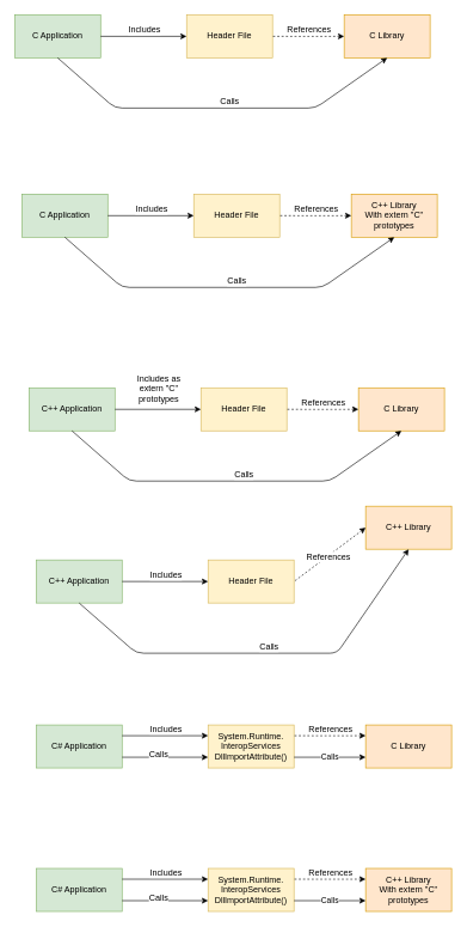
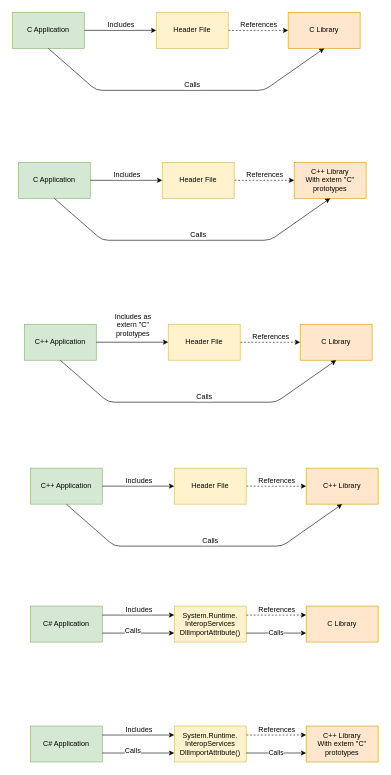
  <mxCell id="0" />
  <mxCell id="1" parent="0" />
  <mxCell id="2" value="C Application" style="rounded=0;whiteSpace=wrap;html=1;fillColor=#d5e8d4;strokeColor=#82b366;" parent="1" vertex="1"><mxGeometry x="20" y="20" width="120" height="60" as="geometry" /></mxCell>
  <mxCell id="3" value="Header File" style="rounded=0;whiteSpace=wrap;html=1;fillColor=#fff2cc;strokeColor=#d6b656;" parent="1" vertex="1"><mxGeometry x="260" y="20" width="120" height="60" as="geometry" /></mxCell>
  <mxCell id="4" value="C Library" style="rounded=0;whiteSpace=wrap;html=1;fillColor=#ffe6cc;strokeColor=#d79b00;" parent="1" vertex="1"><mxGeometry x="480" y="20" width="120" height="60" as="geometry" /></mxCell>
  <mxCell id="5" value="" style="endArrow=none;html=1;exitX=0;exitY=0.5;exitDx=0;exitDy=0;entryX=1;entryY=0.5;entryDx=0;entryDy=0;startArrow=classic;startFill=1;endFill=0;" parent="1" source="3" target="2" edge="1"><mxGeometry width="50" height="50" relative="1" as="geometry"><mxPoint x="130" y="240" as="sourcePoint" /><mxPoint x="180" y="190" as="targetPoint" /></mxGeometry></mxCell>
  <mxCell id="6" value="Includes" style="text;html=1;align=center;verticalAlign=middle;resizable=0;points=[];;labelBackgroundColor=#ffffff;" parent="5" vertex="1" connectable="0"><mxGeometry x="0.533" relative="1" as="geometry"><mxPoint x="32" y="-10" as="offset" /></mxGeometry></mxCell>
  <mxCell id="7" value="" style="endArrow=none;html=1;entryX=1;entryY=0.5;entryDx=0;entryDy=0;exitX=0;exitY=0.5;exitDx=0;exitDy=0;dashed=1;startArrow=classic;startFill=1;endFill=0;" parent="1" source="4" target="3" edge="1"><mxGeometry width="50" height="50" relative="1" as="geometry"><mxPoint x="320" y="260" as="sourcePoint" /><mxPoint x="370" y="210" as="targetPoint" /></mxGeometry></mxCell>
  <mxCell id="8" value="References" style="text;html=1;align=center;verticalAlign=middle;resizable=0;points=[];;labelBackgroundColor=#ffffff;" parent="7" vertex="1" connectable="0"><mxGeometry x="0.32" y="-3" relative="1" as="geometry"><mxPoint x="16" y="-7" as="offset" /></mxGeometry></mxCell>
  <mxCell id="9" value="" style="endArrow=none;html=1;exitX=0.5;exitY=1;exitDx=0;exitDy=0;entryX=0.5;entryY=1;entryDx=0;entryDy=0;startArrow=classic;startFill=1;endFill=0;" parent="1" source="4" target="2" edge="1"><mxGeometry width="50" height="50" relative="1" as="geometry"><mxPoint x="270" y="280" as="sourcePoint" /><mxPoint x="320" y="230" as="targetPoint" /><Array as="points"><mxPoint x="440" y="150" /><mxPoint x="160" y="150" /></Array></mxGeometry></mxCell>
  <mxCell id="10" value="Calls" style="text;html=1;align=center;verticalAlign=middle;resizable=0;points=[];;labelBackgroundColor=#ffffff;" parent="9" vertex="1" connectable="0"><mxGeometry x="0.094" y="-1" relative="1" as="geometry"><mxPoint x="35.93" y="-9" as="offset" /></mxGeometry></mxCell>
  <mxCell id="11" value="C Application" style="rounded=0;whiteSpace=wrap;html=1;fillColor=#d5e8d4;strokeColor=#82b366;" parent="1" vertex="1"><mxGeometry x="30" y="270" width="120" height="60" as="geometry" /></mxCell>
  <mxCell id="12" value="Header File" style="rounded=0;whiteSpace=wrap;html=1;fillColor=#fff2cc;strokeColor=#d6b656;" parent="1" vertex="1"><mxGeometry x="270" y="270" width="120" height="60" as="geometry" /></mxCell>
  <mxCell id="13" value="C++ Library&lt;br&gt;With extern &quot;C&quot; prototypes" style="rounded=0;whiteSpace=wrap;html=1;fillColor=#ffe6cc;strokeColor=#d79b00;" parent="1" vertex="1"><mxGeometry x="490" y="270" width="120" height="60" as="geometry" /></mxCell>
  <mxCell id="14" value="" style="endArrow=none;html=1;exitX=0;exitY=0.5;exitDx=0;exitDy=0;entryX=1;entryY=0.5;entryDx=0;entryDy=0;startArrow=classic;startFill=1;endFill=0;" parent="1" source="12" target="11" edge="1"><mxGeometry width="50" height="50" relative="1" as="geometry"><mxPoint x="140" y="490" as="sourcePoint" /><mxPoint x="190" y="440" as="targetPoint" /></mxGeometry></mxCell>
  <mxCell id="15" value="Includes" style="text;html=1;align=center;verticalAlign=middle;resizable=0;points=[];;labelBackgroundColor=#ffffff;" parent="14" vertex="1" connectable="0"><mxGeometry x="0.533" relative="1" as="geometry"><mxPoint x="32" y="-10" as="offset" /></mxGeometry></mxCell>
  <mxCell id="16" value="" style="endArrow=none;html=1;entryX=1;entryY=0.5;entryDx=0;entryDy=0;exitX=0;exitY=0.5;exitDx=0;exitDy=0;dashed=1;startArrow=classic;startFill=1;endFill=0;" parent="1" source="13" target="12" edge="1"><mxGeometry width="50" height="50" relative="1" as="geometry"><mxPoint x="330" y="510" as="sourcePoint" /><mxPoint x="380" y="460" as="targetPoint" /></mxGeometry></mxCell>
  <mxCell id="17" value="References" style="text;html=1;align=center;verticalAlign=middle;resizable=0;points=[];;labelBackgroundColor=#ffffff;" parent="16" vertex="1" connectable="0"><mxGeometry x="0.32" y="-3" relative="1" as="geometry"><mxPoint x="16" y="-7" as="offset" /></mxGeometry></mxCell>
  <mxCell id="18" value="" style="endArrow=none;html=1;exitX=0.5;exitY=1;exitDx=0;exitDy=0;entryX=0.5;entryY=1;entryDx=0;entryDy=0;startArrow=classic;startFill=1;endFill=0;" parent="1" source="13" target="11" edge="1"><mxGeometry width="50" height="50" relative="1" as="geometry"><mxPoint x="280" y="530" as="sourcePoint" /><mxPoint x="330" y="480" as="targetPoint" /><Array as="points"><mxPoint x="450" y="400" /><mxPoint x="170" y="400" /></Array></mxGeometry></mxCell>
  <mxCell id="19" value="Calls" style="text;html=1;align=center;verticalAlign=middle;resizable=0;points=[];;labelBackgroundColor=#ffffff;" parent="18" vertex="1" connectable="0"><mxGeometry x="0.094" y="-1" relative="1" as="geometry"><mxPoint x="35.93" y="-9" as="offset" /></mxGeometry></mxCell>
  <mxCell id="20" value="C++ Application" style="rounded=0;whiteSpace=wrap;html=1;fillColor=#d5e8d4;strokeColor=#82b366;" parent="1" vertex="1"><mxGeometry x="40" y="540" width="120" height="60" as="geometry" /></mxCell>
  <mxCell id="21" value="Header File" style="rounded=0;whiteSpace=wrap;html=1;fillColor=#fff2cc;strokeColor=#d6b656;" parent="1" vertex="1"><mxGeometry x="280" y="540" width="120" height="60" as="geometry" /></mxCell>
  <mxCell id="22" value="C Library" style="rounded=0;whiteSpace=wrap;html=1;fillColor=#ffe6cc;strokeColor=#d79b00;" parent="1" vertex="1"><mxGeometry x="500" y="540" width="120" height="60" as="geometry" /></mxCell>
  <mxCell id="23" value="" style="endArrow=none;html=1;exitX=0;exitY=0.5;exitDx=0;exitDy=0;entryX=1;entryY=0.5;entryDx=0;entryDy=0;startArrow=classic;startFill=1;endFill=0;" parent="1" source="21" target="20" edge="1"><mxGeometry width="50" height="50" relative="1" as="geometry"><mxPoint x="150" y="760" as="sourcePoint" /><mxPoint x="200" y="710" as="targetPoint" /></mxGeometry></mxCell>
  <mxCell id="24" value="Includes as&lt;br&gt;extern &quot;C&quot;&lt;br&gt;prototypes" style="text;html=1;align=center;verticalAlign=middle;resizable=0;points=[];;labelBackgroundColor=#ffffff;" parent="23" vertex="1" connectable="0"><mxGeometry x="0.533" relative="1" as="geometry"><mxPoint x="32" y="-30" as="offset" /></mxGeometry></mxCell>
  <mxCell id="25" value="" style="endArrow=none;html=1;entryX=1;entryY=0.5;entryDx=0;entryDy=0;exitX=0;exitY=0.5;exitDx=0;exitDy=0;dashed=1;startArrow=classic;startFill=1;endFill=0;" parent="1" source="22" target="21" edge="1"><mxGeometry width="50" height="50" relative="1" as="geometry"><mxPoint x="340" y="780" as="sourcePoint" /><mxPoint x="390" y="730" as="targetPoint" /></mxGeometry></mxCell>
  <mxCell id="26" value="References" style="text;html=1;align=center;verticalAlign=middle;resizable=0;points=[];;labelBackgroundColor=#ffffff;" parent="25" vertex="1" connectable="0"><mxGeometry x="0.32" y="-3" relative="1" as="geometry"><mxPoint x="16" y="-7" as="offset" /></mxGeometry></mxCell>
  <mxCell id="27" value="" style="endArrow=none;html=1;exitX=0.5;exitY=1;exitDx=0;exitDy=0;entryX=0.5;entryY=1;entryDx=0;entryDy=0;startArrow=classic;startFill=1;endFill=0;" parent="1" source="22" target="20" edge="1"><mxGeometry width="50" height="50" relative="1" as="geometry"><mxPoint x="290" y="800" as="sourcePoint" /><mxPoint x="340" y="750" as="targetPoint" /><Array as="points"><mxPoint x="460" y="670" /><mxPoint x="180" y="670" /></Array></mxGeometry></mxCell>
  <mxCell id="28" value="Calls" style="text;html=1;align=center;verticalAlign=middle;resizable=0;points=[];;labelBackgroundColor=#ffffff;" parent="27" vertex="1" connectable="0"><mxGeometry x="0.094" y="-1" relative="1" as="geometry"><mxPoint x="35.93" y="-9" as="offset" /></mxGeometry></mxCell>
  <mxCell id="29" value="C++ Application" style="rounded=0;whiteSpace=wrap;html=1;fillColor=#d5e8d4;strokeColor=#82b366;" parent="1" vertex="1"><mxGeometry x="50" y="780" width="120" height="60" as="geometry" /></mxCell>
  <mxCell id="30" value="Header File" style="rounded=0;whiteSpace=wrap;html=1;fillColor=#fff2cc;strokeColor=#d6b656;" parent="1" vertex="1"><mxGeometry x="290" y="780" width="120" height="60" as="geometry" /></mxCell>
- <mxCell id="31" value="C++ Library" style="rounded=0;whiteSpace=wrap;html=1;fillColor=#ffe6cc;strokeColor=#d79b00;" parent="1" vertex="1"><mxGeometry x="510" y="705" width="120" height="60" as="geometry" /></mxCell>
+ <mxCell id="31" value="C++ Library" style="rounded=0;whiteSpace=wrap;html=1;fillColor=#ffe6cc;strokeColor=#d79b00;" parent="1" vertex="1"><mxGeometry x="510" y="780" width="120" height="60" as="geometry" /></mxCell>
  <mxCell id="32" value="" style="endArrow=none;html=1;exitX=0;exitY=0.5;exitDx=0;exitDy=0;entryX=1;entryY=0.5;entryDx=0;entryDy=0;startArrow=classic;startFill=1;endFill=0;" parent="1" source="30" target="29" edge="1"><mxGeometry width="50" height="50" relative="1" as="geometry"><mxPoint x="160" y="1000" as="sourcePoint" /><mxPoint x="210" y="950" as="targetPoint" /></mxGeometry></mxCell>
  <mxCell id="33" value="Includes" style="text;html=1;align=center;verticalAlign=middle;resizable=0;points=[];;labelBackgroundColor=#ffffff;" parent="32" vertex="1" connectable="0"><mxGeometry x="0.533" relative="1" as="geometry"><mxPoint x="32" y="-10" as="offset" /></mxGeometry></mxCell>
  <mxCell id="34" value="" style="endArrow=none;html=1;entryX=1;entryY=0.5;entryDx=0;entryDy=0;exitX=0;exitY=0.5;exitDx=0;exitDy=0;dashed=1;startArrow=classic;startFill=1;endFill=0;" parent="1" source="31" target="30" edge="1"><mxGeometry width="50" height="50" relative="1" as="geometry"><mxPoint x="350" y="1020" as="sourcePoint" /><mxPoint x="400" y="970" as="targetPoint" /></mxGeometry></mxCell>
  <mxCell id="35" value="References" style="text;html=1;align=center;verticalAlign=middle;resizable=0;points=[];;labelBackgroundColor=#ffffff;" parent="34" vertex="1" connectable="0"><mxGeometry x="0.32" y="-3" relative="1" as="geometry"><mxPoint x="16" y="-7" as="offset" /></mxGeometry></mxCell>
  <mxCell id="36" value="" style="endArrow=none;html=1;exitX=0.5;exitY=1;exitDx=0;exitDy=0;entryX=0.5;entryY=1;entryDx=0;entryDy=0;startArrow=classic;startFill=1;endFill=0;" parent="1" source="31" target="29" edge="1"><mxGeometry width="50" height="50" relative="1" as="geometry"><mxPoint x="300" y="1040" as="sourcePoint" /><mxPoint x="350" y="990" as="targetPoint" /><Array as="points"><mxPoint x="470" y="910" /><mxPoint x="190" y="910" /></Array></mxGeometry></mxCell>
  <mxCell id="37" value="Calls" style="text;html=1;align=center;verticalAlign=middle;resizable=0;points=[];;labelBackgroundColor=#ffffff;" parent="36" vertex="1" connectable="0"><mxGeometry x="0.094" y="-1" relative="1" as="geometry"><mxPoint x="35.93" y="-9" as="offset" /></mxGeometry></mxCell>
  <mxCell id="38" value="C# Application" style="rounded=0;whiteSpace=wrap;html=1;fillColor=#d5e8d4;strokeColor=#82b366;" parent="1" vertex="1"><mxGeometry x="50" y="1010" width="120" height="60" as="geometry" /></mxCell>
  <mxCell id="39" value="System.Runtime.&lt;br&gt;InteropServices&lt;br&gt;DllImportAttribute()" style="rounded=0;whiteSpace=wrap;html=1;fillColor=#fff2cc;strokeColor=#d6b656;" parent="1" vertex="1"><mxGeometry x="290" y="1010" width="120" height="60" as="geometry" /></mxCell>
  <mxCell id="40" value="C Library" style="rounded=0;whiteSpace=wrap;html=1;fillColor=#ffe6cc;strokeColor=#d79b00;" parent="1" vertex="1"><mxGeometry x="510" y="1010" width="120" height="60" as="geometry" /></mxCell>
  <mxCell id="41" value="" style="endArrow=none;html=1;exitX=0;exitY=0.25;exitDx=0;exitDy=0;entryX=1;entryY=0.25;entryDx=0;entryDy=0;startArrow=classic;startFill=1;endFill=0;" parent="1" source="39" target="38" edge="1"><mxGeometry width="50" height="50" relative="1" as="geometry"><mxPoint x="160" y="1230" as="sourcePoint" /><mxPoint x="210" y="1180" as="targetPoint" /></mxGeometry></mxCell>
  <mxCell id="42" value="Includes" style="text;html=1;align=center;verticalAlign=middle;resizable=0;points=[];;labelBackgroundColor=#ffffff;" parent="41" vertex="1" connectable="0"><mxGeometry x="0.533" relative="1" as="geometry"><mxPoint x="32" y="-10" as="offset" /></mxGeometry></mxCell>
  <mxCell id="43" value="" style="endArrow=none;html=1;entryX=1;entryY=0.25;entryDx=0;entryDy=0;exitX=0;exitY=0.25;exitDx=0;exitDy=0;dashed=1;startArrow=classic;startFill=1;endFill=0;" parent="1" source="40" target="39" edge="1"><mxGeometry width="50" height="50" relative="1" as="geometry"><mxPoint x="350" y="1250" as="sourcePoint" /><mxPoint x="400" y="1200" as="targetPoint" /></mxGeometry></mxCell>
  <mxCell id="44" value="References" style="text;html=1;align=center;verticalAlign=middle;resizable=0;points=[];;labelBackgroundColor=#ffffff;" parent="43" vertex="1" connectable="0"><mxGeometry x="0.32" y="-3" relative="1" as="geometry"><mxPoint x="16" y="-7" as="offset" /></mxGeometry></mxCell>
  <mxCell id="45" value="" style="endArrow=classic;html=1;exitX=1;exitY=0.75;exitDx=0;exitDy=0;entryX=0;entryY=0.75;entryDx=0;entryDy=0;" parent="1" source="38" target="39" edge="1"><mxGeometry width="50" height="50" relative="1" as="geometry"><mxPoint x="230" y="1170" as="sourcePoint" /><mxPoint x="280" y="1120" as="targetPoint" /></mxGeometry></mxCell>
  <mxCell id="46" value="Calls" style="text;html=1;align=center;verticalAlign=middle;resizable=0;points=[];;labelBackgroundColor=#ffffff;" parent="45" vertex="1" connectable="0"><mxGeometry x="-0.3" y="2" relative="1" as="geometry"><mxPoint x="8" y="-3" as="offset" /></mxGeometry></mxCell>
  <mxCell id="47" value="Calls" style="endArrow=classic;html=1;exitX=1;exitY=0.75;exitDx=0;exitDy=0;entryX=0;entryY=0.75;entryDx=0;entryDy=0;" parent="1" source="39" target="40" edge="1"><mxGeometry width="50" height="50" relative="1" as="geometry"><mxPoint x="390" y="1170" as="sourcePoint" /><mxPoint x="440" y="1120" as="targetPoint" /><Array as="points"><mxPoint x="460" y="1055" /></Array></mxGeometry></mxCell>
  <mxCell id="48" value="C# Application" style="rounded=0;whiteSpace=wrap;html=1;fillColor=#d5e8d4;strokeColor=#82b366;" parent="1" vertex="1"><mxGeometry x="50" y="1210" width="120" height="60" as="geometry" /></mxCell>
  <mxCell id="49" value="System.Runtime.&lt;br&gt;InteropServices&lt;br&gt;DllImportAttribute()" style="rounded=0;whiteSpace=wrap;html=1;fillColor=#fff2cc;strokeColor=#d6b656;" parent="1" vertex="1"><mxGeometry x="290" y="1210" width="120" height="60" as="geometry" /></mxCell>
  <mxCell id="50" value="C++ Library&lt;br&gt;With extern &quot;C&quot; prototypes" style="rounded=0;whiteSpace=wrap;html=1;fillColor=#ffe6cc;strokeColor=#d79b00;" parent="1" vertex="1"><mxGeometry x="510" y="1210" width="120" height="60" as="geometry" /></mxCell>
  <mxCell id="51" value="" style="endArrow=none;html=1;exitX=0;exitY=0.25;exitDx=0;exitDy=0;entryX=1;entryY=0.25;entryDx=0;entryDy=0;startArrow=classic;startFill=1;endFill=0;" parent="1" source="49" target="48" edge="1"><mxGeometry width="50" height="50" relative="1" as="geometry"><mxPoint x="160" y="1430" as="sourcePoint" /><mxPoint x="210" y="1380" as="targetPoint" /></mxGeometry></mxCell>
  <mxCell id="52" value="Includes" style="text;html=1;align=center;verticalAlign=middle;resizable=0;points=[];;labelBackgroundColor=#ffffff;" parent="51" vertex="1" connectable="0"><mxGeometry x="0.533" relative="1" as="geometry"><mxPoint x="32" y="-10" as="offset" /></mxGeometry></mxCell>
  <mxCell id="53" value="" style="endArrow=none;html=1;entryX=1;entryY=0.25;entryDx=0;entryDy=0;exitX=0;exitY=0.25;exitDx=0;exitDy=0;dashed=1;startArrow=classic;startFill=1;endFill=0;" parent="1" source="50" target="49" edge="1"><mxGeometry width="50" height="50" relative="1" as="geometry"><mxPoint x="350" y="1450" as="sourcePoint" /><mxPoint x="400" y="1400" as="targetPoint" /></mxGeometry></mxCell>
  <mxCell id="54" value="References" style="text;html=1;align=center;verticalAlign=middle;resizable=0;points=[];;labelBackgroundColor=#ffffff;" parent="53" vertex="1" connectable="0"><mxGeometry x="0.32" y="-3" relative="1" as="geometry"><mxPoint x="16" y="-7" as="offset" /></mxGeometry></mxCell>
  <mxCell id="55" value="" style="endArrow=classic;html=1;exitX=1;exitY=0.75;exitDx=0;exitDy=0;entryX=0;entryY=0.75;entryDx=0;entryDy=0;" parent="1" source="48" target="49" edge="1"><mxGeometry width="50" height="50" relative="1" as="geometry"><mxPoint x="230" y="1370" as="sourcePoint" /><mxPoint x="280" y="1320" as="targetPoint" /></mxGeometry></mxCell>
  <mxCell id="56" value="Calls" style="text;html=1;align=center;verticalAlign=middle;resizable=0;points=[];;labelBackgroundColor=#ffffff;" parent="55" vertex="1" connectable="0"><mxGeometry x="-0.3" y="2" relative="1" as="geometry"><mxPoint x="8" y="-3" as="offset" /></mxGeometry></mxCell>
  <mxCell id="57" value="Calls" style="endArrow=classic;html=1;exitX=1;exitY=0.75;exitDx=0;exitDy=0;entryX=0;entryY=0.75;entryDx=0;entryDy=0;" parent="1" source="49" target="50" edge="1"><mxGeometry width="50" height="50" relative="1" as="geometry"><mxPoint x="390" y="1370" as="sourcePoint" /><mxPoint x="440" y="1320" as="targetPoint" /><Array as="points"><mxPoint x="460" y="1255" /></Array></mxGeometry></mxCell>
